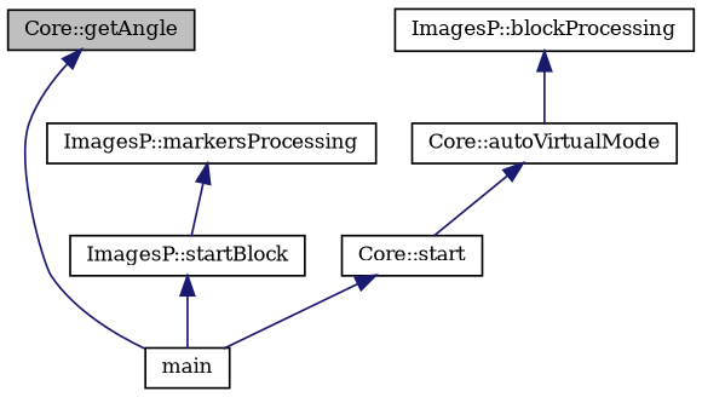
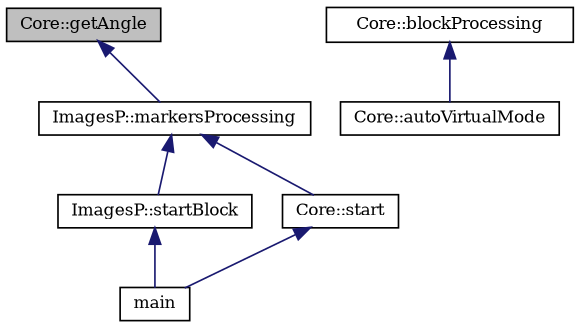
  digraph {
    fontname="DejaVu Serif"
    rankdir=TB
    node [color=black fillcolor=white fontname="DejaVu Serif" fontsize=10 shape=record style=filled]
    edge [color=midnightblue dir=back fontname="DejaVu Serif" fontsize=10 labelfontname=Helvetica labelfontsize=10 style=solid]
    n1 [fillcolor=grey75 fontcolor=black height=0.2 label="Core::getAngle" width=0.4]
    n2 [height=0.2 label="ImagesP::markersProcessing" width=0.4]
    n3 [height=0.2 label="ImagesP::startBlock" width=0.4]
    n4 [height=0.2 label=main width=0.4]
-   n5 [height=0.2 label="ImagesP::blockProcessing" width=0.4]
+   n5 [height=0.2 label="Core::blockProcessing" width=0.4]
    n6 [height=0.2 label="Core::autoVirtualMode" width=0.4]
    n7 [height=0.2 label="Core::start" width=0.4]
-   n1 -> n4
+   n1 -> n2
    n2 -> n3
    n3 -> n4
    n5 -> n6
-   n6 -> n7
+   n2 -> n7
    n7 -> n4
  }
